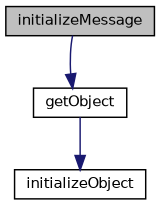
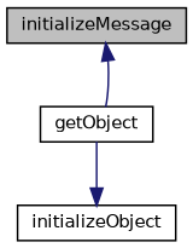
  digraph {
    rankdir=TB
    node [color=black fillcolor=white fontname=Helvetica fontsize=10 shape=record style=filled]
    edge [color=midnightblue fontname=Helvetica fontsize=10 labelfontname=Helvetica labelfontsize=10 style=solid]
    n1 [fillcolor=grey75 fontcolor=black height=0.2 label=initializeMessage width=0.4]
    n2 [height=0.2 label=getObject width=0.4]
    n3 [height=0.2 label=initializeObject width=0.4]
-   n1 -> n2
+   n2 -> n1
    n2 -> n3
  }
